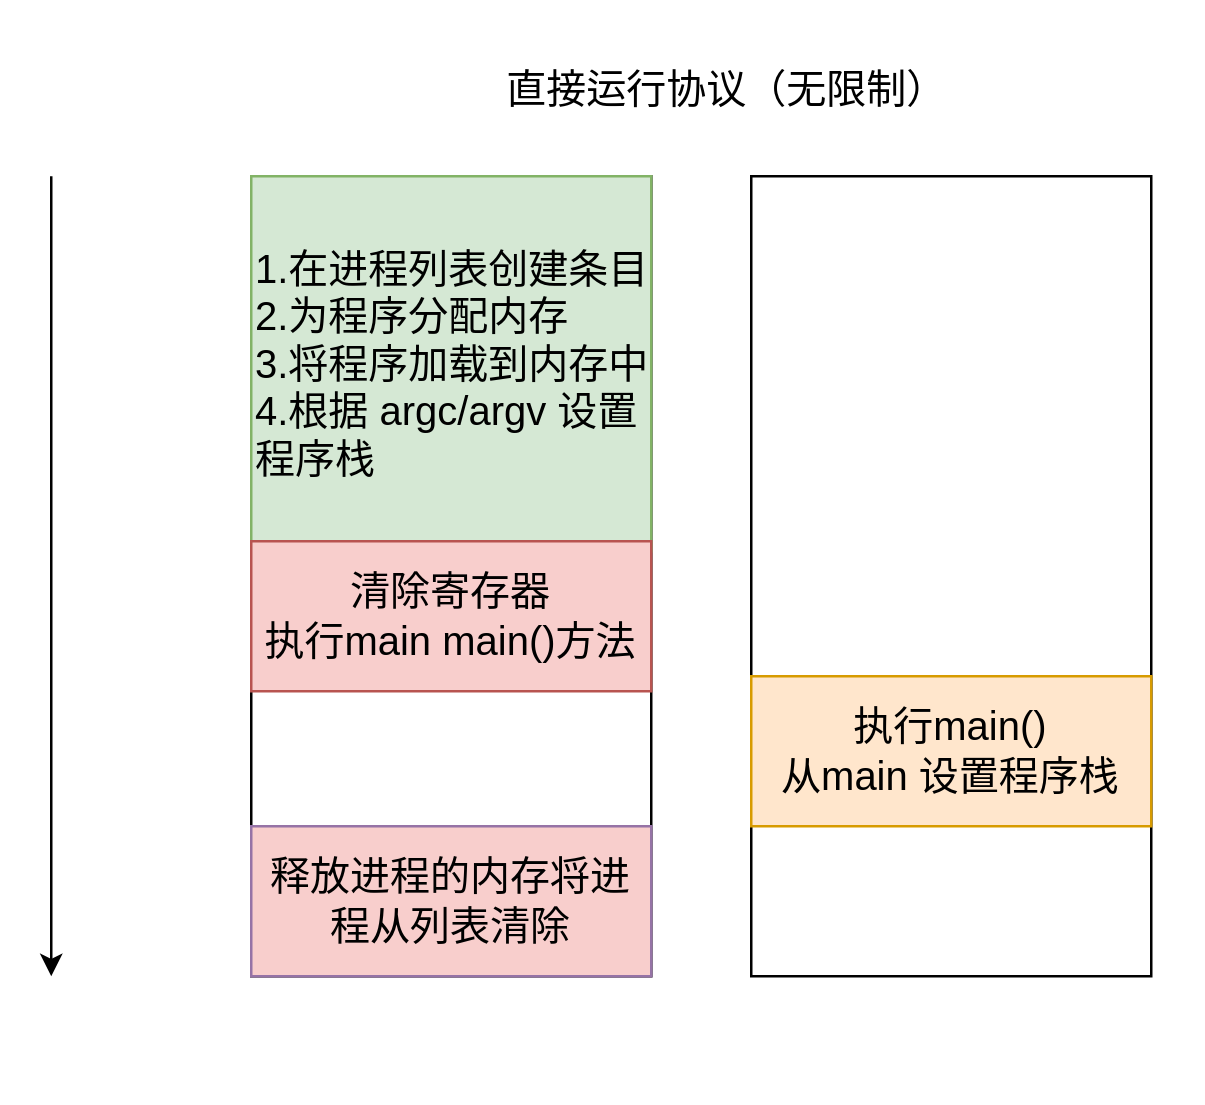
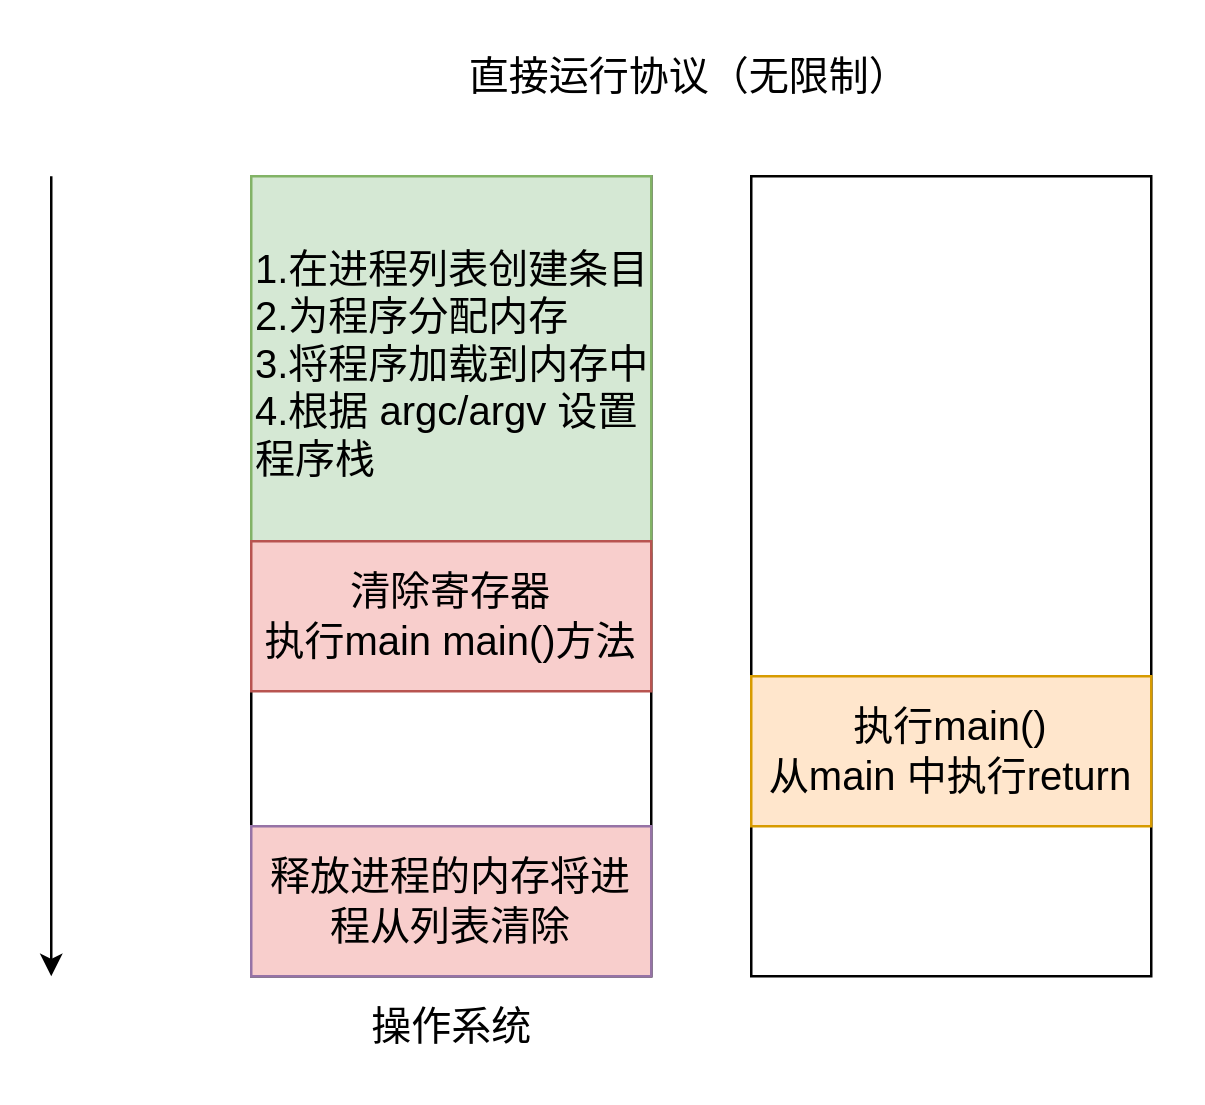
  <mxCell id="0" />
  <mxCell id="1" parent="0" />
  <mxCell id="2" value="" style="endArrow=classic;html=1;" edge="1" parent="1"><mxGeometry width="50" height="50" relative="1" as="geometry"><mxPoint x="20" y="70" as="sourcePoint" /><mxPoint x="20" y="390" as="targetPoint" /></mxGeometry></mxCell>
- <mxCell id="3" value="&lt;font style=&quot;font-size: 16px&quot;&gt;直接运行协议（无限制）&lt;/font&gt;" style="text;html=1;align=center;verticalAlign=middle;resizable=0;points=[];autosize=1;" vertex="1" parent="1"><mxGeometry x="195" y="25" width="190" height="20" as="geometry" /></mxCell>
+ <mxCell id="3" value="&lt;font style=&quot;font-size: 16px&quot;&gt;直接运行协议（无限制）&lt;/font&gt;" style="text;html=1;align=center;verticalAlign=middle;resizable=0;points=[];autosize=1;" vertex="1" parent="1"><mxGeometry x="180" y="20" width="190" height="20" as="geometry" /></mxCell>
  <mxCell id="4" value="" style="group" vertex="1" connectable="0" parent="1"><mxGeometry x="100" y="70" width="360" height="350" as="geometry" /></mxCell>
+ <mxCell id="5" value="&lt;font style=&quot;font-size: 16px&quot;&gt;操作系统&lt;/font&gt;" style="text;html=1;align=center;verticalAlign=middle;resizable=0;points=[];autosize=1;" vertex="1" parent="4"><mxGeometry x="40" y="330" width="80" height="20" as="geometry" /></mxCell>
  <mxCell id="6" value="" style="group" vertex="1" connectable="0" parent="4"><mxGeometry width="160" height="320" as="geometry" /></mxCell>
  <mxCell id="7" value="" style="rounded=0;whiteSpace=wrap;html=1;" vertex="1" parent="6"><mxGeometry width="160" height="320" as="geometry" /></mxCell>
  <mxCell id="8" value="&lt;font style=&quot;font-size: 16px&quot;&gt;1.在进程列表创建条目&lt;br&gt;2.为程序分配内存&lt;br&gt;3.将程序加载到内存中&lt;br&gt;4.根据 argc/argv 设置程序栈&lt;/font&gt;" style="rounded=0;whiteSpace=wrap;html=1;fillColor=#d5e8d4;strokeColor=#82b366;align=left;" vertex="1" parent="6"><mxGeometry width="160" height="150" as="geometry" /></mxCell>
  <mxCell id="9" value="&lt;font style=&quot;font-size: 16px&quot;&gt;清除寄存器&lt;br&gt;执行main main()方法&lt;/font&gt;" style="rounded=0;whiteSpace=wrap;html=1;fillColor=#f8cecc;strokeColor=#b85450;" vertex="1" parent="6"><mxGeometry y="146" width="160" height="60" as="geometry" /></mxCell>
  <mxCell id="10" value="&lt;font style=&quot;font-size: 16px&quot;&gt;释放进程的内存将进程从列表清除&lt;/font&gt;" style="rounded=0;whiteSpace=wrap;html=1;fillColor=#f8cecc;strokeColor=#9673a6;" vertex="1" parent="6"><mxGeometry y="260" width="160" height="60" as="geometry" /></mxCell>
  <mxCell id="11" value="" style="group" vertex="1" connectable="0" parent="4"><mxGeometry x="200" width="160" height="320" as="geometry" /></mxCell>
  <mxCell id="12" value="" style="rounded=0;whiteSpace=wrap;html=1;" vertex="1" parent="11"><mxGeometry width="160" height="320" as="geometry" /></mxCell>
- <mxCell id="13" value="&lt;font style=&quot;font-size: 16px&quot;&gt;执行main()&lt;br&gt;从main 设置程序栈&lt;/font&gt;" style="rounded=0;whiteSpace=wrap;html=1;fillColor=#ffe6cc;strokeColor=#d79b00;" vertex="1" parent="11"><mxGeometry y="200" width="160" height="60" as="geometry" /></mxCell>
+ <mxCell id="13" value="&lt;font style=&quot;font-size: 16px&quot;&gt;执行main()&lt;br&gt;从main 中执行return&lt;/font&gt;" style="rounded=0;whiteSpace=wrap;html=1;fillColor=#ffe6cc;strokeColor=#d79b00;" vertex="1" parent="11"><mxGeometry y="200" width="160" height="60" as="geometry" /></mxCell>
